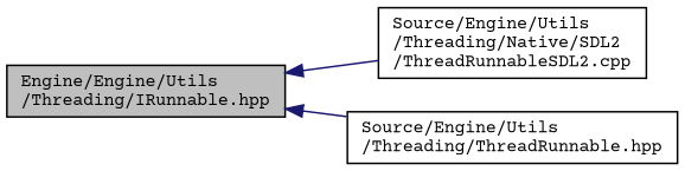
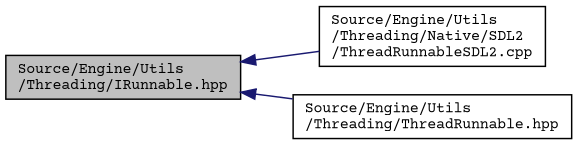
  digraph {
    rankdir=LR
    fontname="Courier Prime"
    node [color=black fillcolor=white fontname="Courier Prime" fontsize=10 shape=record style=filled]
    edge [color=midnightblue dir=back fontname="Courier Prime" fontsize=10 labelfontname=Helvetica labelfontsize=10 style=solid]
-   n1 [fillcolor=grey75 fontcolor=black height=0.2 label="Engine/Engine/Utils\l/Threading/IRunnable.hpp" width=0.4]
+   n1 [fillcolor=grey75 fontcolor=black height=0.2 label="Source/Engine/Utils\l/Threading/IRunnable.hpp" width=0.4]
    n2 [height=0.2 label="Source/Engine/Utils\l/Threading/Native/SDL2\l/ThreadRunnableSDL2.cpp" width=0.4]
    n3 [height=0.2 label="Source/Engine/Utils\l/Threading/ThreadRunnable.hpp" width=0.4]
    n1 -> n2
    n1 -> n3
  }
